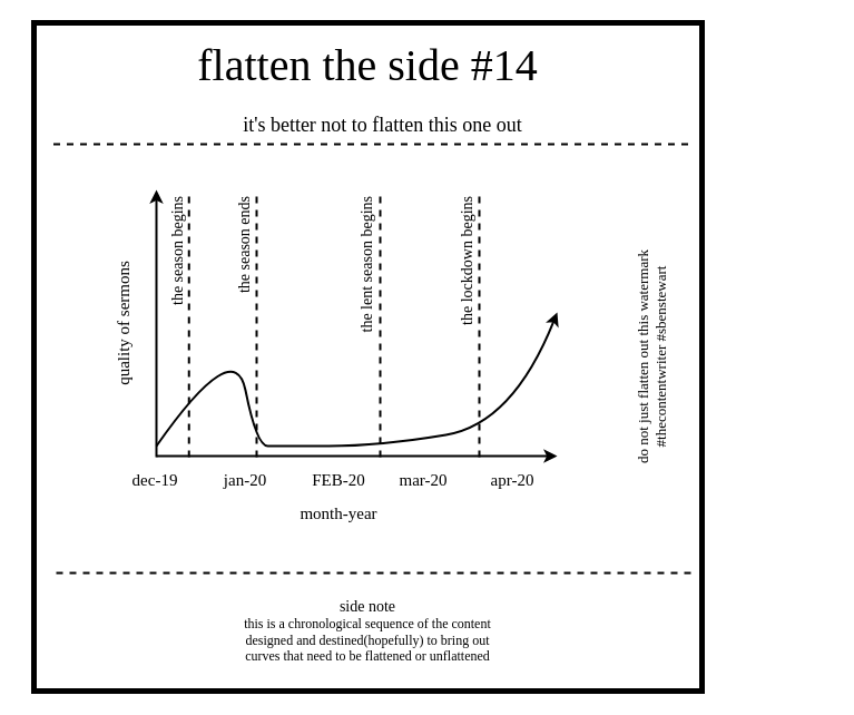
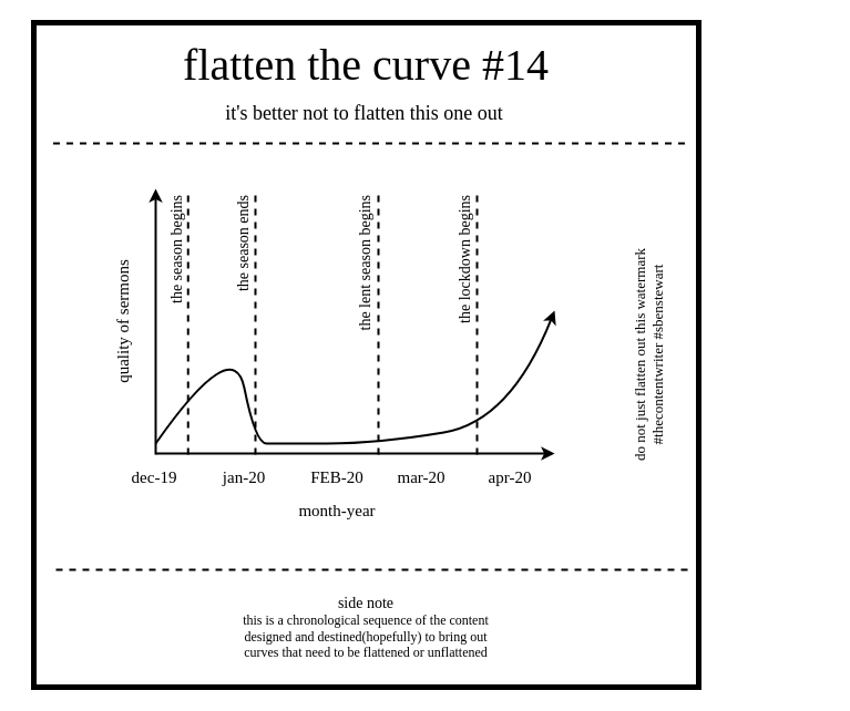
  <mxCell id="0" />
  <mxCell id="1" parent="0" />
  <mxCell id="2" value="" style="whiteSpace=wrap;html=1;aspect=fixed;strokeWidth=5;fillColor=none;fontFamily=xkcd;" parent="1" vertex="1"><mxGeometry x="30" y="20" width="600" height="600" as="geometry" /></mxCell>
- <mxCell id="3" value="&lt;font&gt;&lt;span style=&quot;font-size: 40px&quot;&gt;flatten the side #14&lt;/span&gt;&lt;br&gt;&lt;/font&gt;" style="text;html=1;strokeColor=none;fillColor=none;align=center;verticalAlign=middle;whiteSpace=wrap;rounded=0;fontFamily=xkcd;" parent="1" vertex="1"><mxGeometry x="45" y="48" width="570" height="20" as="geometry" /></mxCell>
- <mxCell id="4" value="&lt;font&gt;&lt;span style=&quot;font-size: 18px&quot;&gt;it's better not to flatten this one out&lt;/span&gt;&lt;br&gt;&lt;/font&gt;" style="text;html=1;strokeColor=none;fillColor=none;align=center;verticalAlign=middle;whiteSpace=wrap;rounded=0;fontFamily=xkcd;" parent="1" vertex="1"><mxGeometry x="84.25" y="102" width="518.5" height="20" as="geometry" /></mxCell>
+ <mxCell id="3" value="&lt;font&gt;&lt;span style=&quot;font-size: 40px&quot;&gt;flatten the curve #14&lt;/span&gt;&lt;br&gt;&lt;/font&gt;" style="text;html=1;strokeColor=none;fillColor=none;align=center;verticalAlign=middle;whiteSpace=wrap;rounded=0;fontFamily=xkcd;" parent="1" vertex="1"><mxGeometry x="45" y="48" width="570" height="20" as="geometry" /></mxCell>
+ <mxCell id="4" value="&lt;font&gt;&lt;span style=&quot;font-size: 18px&quot;&gt;it's better not to flatten this one out&lt;/span&gt;&lt;br&gt;&lt;/font&gt;" style="text;html=1;strokeColor=none;fillColor=none;align=center;verticalAlign=middle;whiteSpace=wrap;rounded=0;fontFamily=xkcd;" parent="1" vertex="1"><mxGeometry x="69.25" y="92" width="518.5" height="20" as="geometry" /></mxCell>
  <mxCell id="5" value="" style="endArrow=none;dashed=1;html=1;strokeWidth=2;" parent="1" edge="1"><mxGeometry width="50" height="50" relative="1" as="geometry"><mxPoint x="617.5" y="129" as="sourcePoint" /><mxPoint x="42.5" y="129" as="targetPoint" /></mxGeometry></mxCell>
  <mxCell id="6" value="" style="endArrow=none;dashed=1;html=1;strokeWidth=2;" parent="1" edge="1"><mxGeometry width="50" height="50" relative="1" as="geometry"><mxPoint x="620" y="514" as="sourcePoint" /><mxPoint x="45" y="514" as="targetPoint" /></mxGeometry></mxCell>
  <mxCell id="7" value="&lt;font&gt;&lt;span style=&quot;font-size: 14px&quot;&gt;side note&lt;/span&gt;&lt;br&gt;this is a chronological sequence of the content&lt;br&gt;designed and destined(hopefully) to bring out&lt;br&gt;curves that need to be flattened or unflattened&lt;br&gt;&lt;/font&gt;" style="text;html=1;strokeColor=none;fillColor=none;align=center;verticalAlign=middle;whiteSpace=wrap;rounded=0;fontFamily=xkcd;" parent="1" vertex="1"><mxGeometry x="30" y="526" width="600" height="80" as="geometry" /></mxCell>
  <mxCell id="8" style="edgeStyle=orthogonalEdgeStyle;rounded=0;orthogonalLoop=1;jettySize=auto;html=1;exitX=0.5;exitY=1;exitDx=0;exitDy=0;strokeWidth=2;" parent="1" edge="1"><mxGeometry relative="1" as="geometry"><mxPoint x="481" y="381" as="sourcePoint" /><mxPoint x="481" y="381" as="targetPoint" /></mxGeometry></mxCell>
  <mxCell id="9" value="&lt;font style=&quot;font-size: 13px&quot;&gt;&lt;font style=&quot;font-size: 13px&quot;&gt;do not just flatten out this watermark&lt;br&gt;&lt;/font&gt;#thecontentwriter #sbenstewart&lt;br&gt;&lt;/font&gt;" style="text;html=1;strokeColor=none;fillColor=none;align=center;verticalAlign=middle;whiteSpace=wrap;rounded=0;rotation=-90;fontFamily=xkcd;" parent="1" vertex="1"><mxGeometry x="425" y="310" width="320" height="20" as="geometry" /></mxCell>
  <mxCell id="10" value="" style="endArrow=classic;html=1;strokeWidth=2;" parent="1" edge="1"><mxGeometry width="50" height="50" relative="1" as="geometry"><mxPoint x="140" y="410" as="sourcePoint" /><mxPoint x="140" y="170" as="targetPoint" /></mxGeometry></mxCell>
  <mxCell id="11" value="" style="endArrow=classic;html=1;strokeWidth=2;" parent="1" edge="1"><mxGeometry width="50" height="50" relative="1" as="geometry"><mxPoint x="140" y="409" as="sourcePoint" /><mxPoint x="500" y="409" as="targetPoint" /></mxGeometry></mxCell>
  <mxCell id="12" value="&lt;font style=&quot;font-size: 15px&quot;&gt;quality of sermons&lt;/font&gt;" style="text;html=1;strokeColor=none;fillColor=none;align=center;verticalAlign=middle;whiteSpace=wrap;rounded=0;fontFamily=xkcd;rotation=-90;" parent="1" vertex="1"><mxGeometry x="20" y="280" width="180" height="20" as="geometry" /></mxCell>
  <mxCell id="13" value="&lt;font style=&quot;font-size: 15px&quot;&gt;dec-19&lt;/font&gt;" style="text;html=1;strokeColor=none;fillColor=none;align=center;verticalAlign=middle;whiteSpace=wrap;rounded=0;fontFamily=xkcd;rotation=0;" parent="1" vertex="1"><mxGeometry x="109.25" y="420" width="60" height="20" as="geometry" /></mxCell>
  <mxCell id="14" value="&lt;font style=&quot;font-size: 15px&quot;&gt;jan-20&lt;/font&gt;" style="text;html=1;strokeColor=none;fillColor=none;align=center;verticalAlign=middle;whiteSpace=wrap;rounded=0;fontFamily=xkcd;rotation=0;" parent="1" vertex="1"><mxGeometry x="190" y="420" width="60" height="20" as="geometry" /></mxCell>
  <mxCell id="15" value="&lt;font style=&quot;font-size: 15px&quot;&gt;FEB-20&lt;/font&gt;" style="text;html=1;strokeColor=none;fillColor=none;align=center;verticalAlign=middle;whiteSpace=wrap;rounded=0;fontFamily=xkcd;rotation=0;" parent="1" vertex="1"><mxGeometry x="273.5" y="420" width="60" height="20" as="geometry" /></mxCell>
  <mxCell id="16" value="&lt;font style=&quot;font-size: 15px&quot;&gt;mar-20&lt;/font&gt;" style="text;html=1;strokeColor=none;fillColor=none;align=center;verticalAlign=middle;whiteSpace=wrap;rounded=0;fontFamily=xkcd;rotation=0;" parent="1" vertex="1"><mxGeometry x="350" y="420" width="60" height="20" as="geometry" /></mxCell>
  <mxCell id="17" value="&lt;font style=&quot;font-size: 15px&quot;&gt;apr-20&lt;/font&gt;" style="text;html=1;strokeColor=none;fillColor=none;align=center;verticalAlign=middle;whiteSpace=wrap;rounded=0;fontFamily=xkcd;rotation=0;" parent="1" vertex="1"><mxGeometry x="430" y="420" width="60" height="20" as="geometry" /></mxCell>
  <mxCell id="18" value="" style="curved=1;endArrow=classic;html=1;strokeWidth=2;" parent="1" edge="1"><mxGeometry width="50" height="50" relative="1" as="geometry"><mxPoint x="140" y="400" as="sourcePoint" /><mxPoint x="500" y="280" as="targetPoint" /><Array as="points"><mxPoint x="210" y="300" /><mxPoint x="230" y="400" /><mxPoint x="250" y="400" /><mxPoint x="340" y="400" /><mxPoint x="460" y="380" /></Array></mxGeometry></mxCell>
  <mxCell id="19" value="&lt;font style=&quot;font-size: 15px&quot;&gt;month-year&lt;/font&gt;" style="text;html=1;strokeColor=none;fillColor=none;align=center;verticalAlign=middle;whiteSpace=wrap;rounded=0;fontFamily=xkcd;rotation=0;" parent="1" vertex="1"><mxGeometry x="213.5" y="450" width="180" height="20" as="geometry" /></mxCell>
  <mxCell id="20" value="" style="endArrow=none;dashed=1;html=1;strokeWidth=2;" parent="1" edge="1"><mxGeometry width="50" height="50" relative="1" as="geometry"><mxPoint x="341" y="410" as="sourcePoint" /><mxPoint x="341" y="170" as="targetPoint" /></mxGeometry></mxCell>
  <mxCell id="21" value="" style="endArrow=none;dashed=1;html=1;strokeWidth=2;" parent="1" edge="1"><mxGeometry width="50" height="50" relative="1" as="geometry"><mxPoint x="430" y="410" as="sourcePoint" /><mxPoint x="430" y="170" as="targetPoint" /></mxGeometry></mxCell>
  <mxCell id="22" value="" style="endArrow=none;dashed=1;html=1;strokeWidth=2;" parent="1" edge="1"><mxGeometry width="50" height="50" relative="1" as="geometry"><mxPoint x="169.25" y="410" as="sourcePoint" /><mxPoint x="169.25" y="170" as="targetPoint" /></mxGeometry></mxCell>
  <mxCell id="23" value="" style="endArrow=none;dashed=1;html=1;strokeWidth=2;" parent="1" edge="1"><mxGeometry width="50" height="50" relative="1" as="geometry"><mxPoint x="230" y="410" as="sourcePoint" /><mxPoint x="230" y="170" as="targetPoint" /></mxGeometry></mxCell>
  <mxCell id="24" value="&lt;font style=&quot;font-size: 14px&quot;&gt;the season begins&lt;/font&gt;" style="text;html=1;strokeColor=none;fillColor=none;align=right;verticalAlign=middle;whiteSpace=wrap;rounded=0;fontFamily=xkcd;rotation=-90;" parent="1" vertex="1"><mxGeometry x="70" y="254" width="180" height="20" as="geometry" /></mxCell>
  <mxCell id="25" value="&lt;font style=&quot;font-size: 14px&quot;&gt;the season ends&lt;/font&gt;" style="text;html=1;strokeColor=none;fillColor=none;align=right;verticalAlign=middle;whiteSpace=wrap;rounded=0;fontFamily=xkcd;rotation=-90;" parent="1" vertex="1"><mxGeometry x="130" y="254" width="180" height="20" as="geometry" /></mxCell>
  <mxCell id="26" value="&lt;font style=&quot;font-size: 14px&quot;&gt;the lent season begins&lt;/font&gt;" style="text;html=1;strokeColor=none;fillColor=none;align=right;verticalAlign=middle;whiteSpace=wrap;rounded=0;fontFamily=xkcd;rotation=-90;" parent="1" vertex="1"><mxGeometry x="240" y="254" width="180" height="20" as="geometry" /></mxCell>
  <mxCell id="27" value="&lt;font style=&quot;font-size: 14px&quot;&gt;the lockdown begins&lt;/font&gt;" style="text;html=1;strokeColor=none;fillColor=none;align=right;verticalAlign=middle;whiteSpace=wrap;rounded=0;fontFamily=xkcd;rotation=-90;" parent="1" vertex="1"><mxGeometry x="330" y="254" width="180" height="20" as="geometry" /></mxCell>
